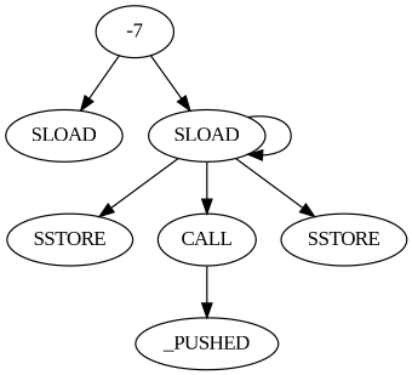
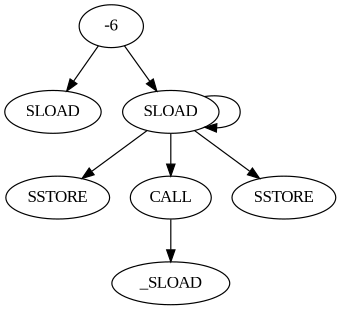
  digraph {
    fontname="Liberation Serif"
    node [fontname="Liberation Serif" shape=oval]
    edge [fontname="Liberation Serif" style=solid]
    n1 [label=SLOAD]
    n2 [label=SSTORE]
-   n3 [label=_PUSHED]
+   n3 [label=_SLOAD]
    n4 [label=CALL]
    n5 [label=SLOAD]
    n6 [label=SSTORE]
-   -6 [label=-7 shape=""]
+   -6 [shape=""]
    n4 -> n3
    n5 -> n2
    n5 -> n4
    n5 -> n5 [style=""]
    n5 -> n6
    -6 -> n1
    -6 -> n5
  }
